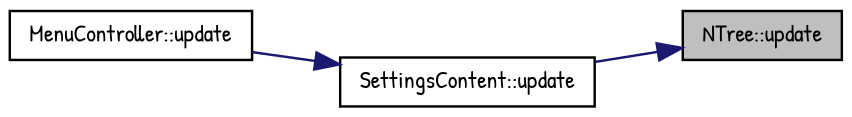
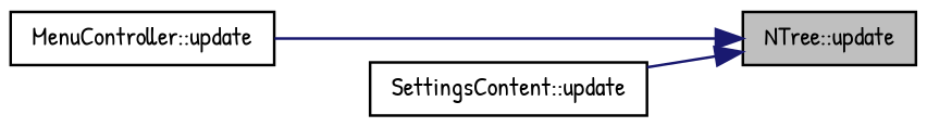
  digraph {
    fontname="Patrick Hand"
    rankdir=RL
    node [color=black fillcolor=white fontname="Patrick Hand" fontsize=10 shape=record style=filled]
    edge [color=midnightblue dir=back fontname="Patrick Hand" fontsize=10 labelfontname=Helvetica labelfontsize=10 style=solid]
    n1 [fillcolor=grey75 fontcolor=black height=0.2 label="NTree::update" width=0.4]
    n2 [height=0.2 label="MenuController::update" width=0.4]
    n3 [height=0.2 label="SettingsContent::update" width=0.4]
-   n3 -> n2
+   n1 -> n2
    n1 -> n3
  }
